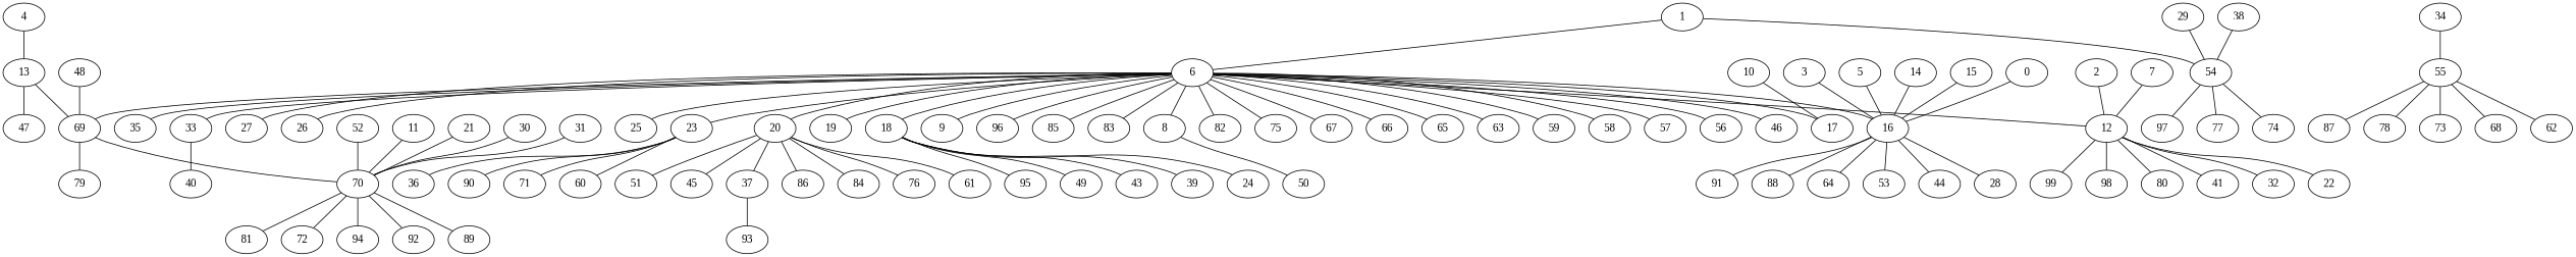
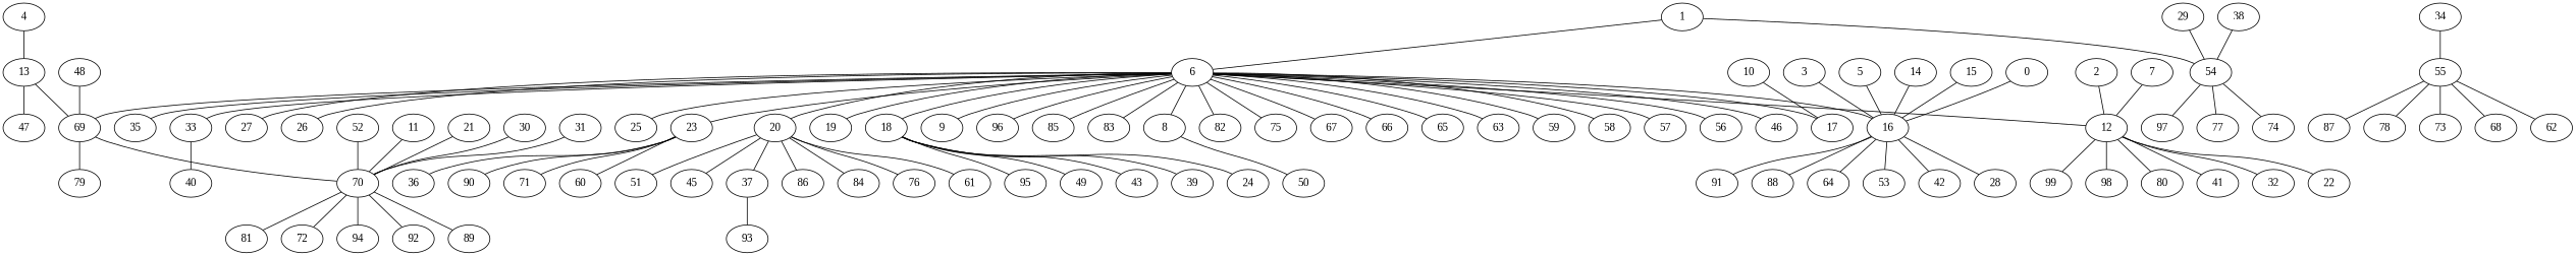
  graph {
    fontname="Liberation Serif"
    node [fontname="Liberation Serif"]
    edge [fontname="Liberation Serif"]
    6
    96
    85
    83
    82
    75
    69
    67
    66
    65
    63
    59
    58
    57
    56
    46
    35
    33
    27
    26
    25
    23
    20
    19
    18
    17
    16
    12
    9
    8
    79
    70
    55
    87
    78
    73
    68
    62
    40
    90
    71
    60
    36
    86
    84
    76
    61
    51
    45
    37
    95
    49
    43
    39
    24
    91
    88
    64
    53
-   42 [label=44]
+   42
    28
    99
    98
    80
    41
    32
    22
    50
    1
    54
    97
    77
    74
    94
    92
    89
    81
    72
    93
    2
    7
    0
    3
    5
    14
    15
    10
    34
    13
    47
    48
    29
    38
    11
    21
    30
    31
    52
    4
    6 -- 96
    6 -- 85
    6 -- 83
    6 -- 82
    6 -- 75
    6 -- 69
    6 -- 67
    6 -- 66
    6 -- 65
    6 -- 63
    6 -- 59
    6 -- 58
    6 -- 57
    6 -- 56
    6 -- 46
    6 -- 35
    6 -- 33
    6 -- 27
    6 -- 26
    6 -- 25
    6 -- 23
    6 -- 20
    6 -- 19
    6 -- 18
    6 -- 17
    6 -- 16
    6 -- 12
    6 -- 9
    6 -- 8
    69 -- 79
    69 -- 70
    33 -- 40
    23 -- 90
    23 -- 71
    23 -- 60
    23 -- 36
    20 -- 86
    20 -- 84
    20 -- 76
    20 -- 61
    20 -- 51
    20 -- 45
    20 -- 37
    18 -- 95
    18 -- 49
    18 -- 43
    18 -- 39
    18 -- 24
    16 -- 91
    16 -- 88
    16 -- 64
    16 -- 53
    16 -- 42
    16 -- 28
    12 -- 99
    12 -- 98
    12 -- 80
    12 -- 41
    12 -- 32
    12 -- 22
    8 -- 50
    70 -- 94
    70 -- 92
    70 -- 89
    70 -- 81
    70 -- 72
    55 -- 87
    55 -- 78
    55 -- 73
    55 -- 68
    55 -- 62
    37 -- 93
    1 -- 6
    1 -- 54
    54 -- 97
    54 -- 77
    54 -- 74
    2 -- 12
    7 -- 12
    0 -- 16
    3 -- 16
    5 -- 16
    14 -- 16
    15 -- 16
    10 -- 17
    34 -- 55
    13 -- 69
    13 -- 47
    48 -- 69
    29 -- 54
    38 -- 54
    11 -- 70
    21 -- 70
    30 -- 70
    31 -- 70
    52 -- 70
    4 -- 13
  }
